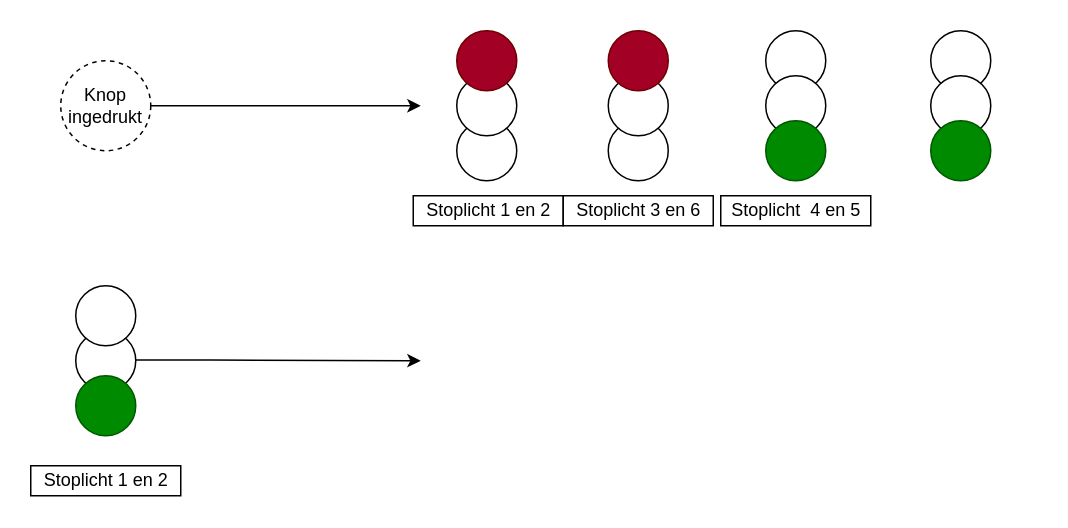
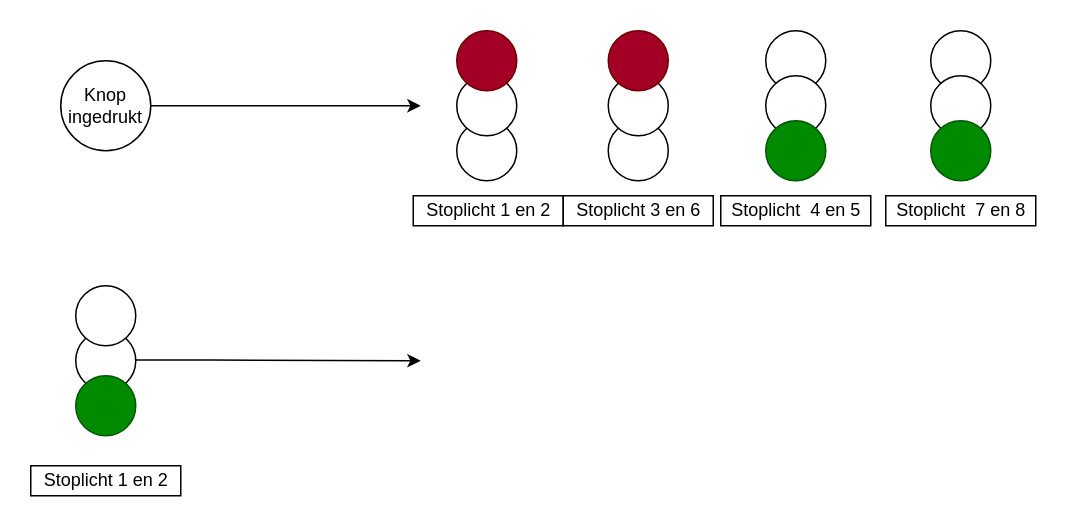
  <mxCell id="0" />
  <mxCell id="1" parent="0" />
  <mxCell id="2" value="" style="ellipse;whiteSpace=wrap;html=1;aspect=fixed;fontColor=default;strokeColor=default;fillColor=default;" vertex="1" parent="1"><mxGeometry x="50" y="220" width="40" height="40" as="geometry" /></mxCell>
  <mxCell id="3" value="" style="ellipse;whiteSpace=wrap;html=1;aspect=fixed;strokeColor=default;fillColor=default;fontColor=default;" vertex="1" parent="1"><mxGeometry x="50" y="190" width="40" height="40" as="geometry" /></mxCell>
  <mxCell id="4" value="" style="ellipse;whiteSpace=wrap;html=1;aspect=fixed;fontColor=default;strokeColor=default;fillColor=default;" vertex="1" parent="1"><mxGeometry x="405" y="80" width="40" height="40" as="geometry" /></mxCell>
  <mxCell id="5" value="" style="ellipse;whiteSpace=wrap;html=1;aspect=fixed;fontColor=default;strokeColor=default;fillColor=default;" vertex="1" parent="1"><mxGeometry x="304" y="80" width="40" height="40" as="geometry" /></mxCell>
  <mxCell id="6" value="" style="ellipse;whiteSpace=wrap;html=1;aspect=fixed;fillColor=default;strokeColor=default;fontColor=default;" vertex="1" parent="1"><mxGeometry x="510" y="20" width="40" height="40" as="geometry" /></mxCell>
  <mxCell id="7" value="" style="ellipse;whiteSpace=wrap;html=1;aspect=fixed;fillColor=default;strokeColor=default;fontColor=default;" vertex="1" parent="1"><mxGeometry x="620" y="20" width="40" height="40" as="geometry" /></mxCell>
- <mxCell id="8" value="Knop&lt;br&gt;ingedrukt" style="ellipse;whiteSpace=wrap;html=1;aspect=fixed;fillColor=default;strokeColor=default;fontColor=default;dashed=1;" vertex="1" parent="1"><mxGeometry x="40" y="40" width="60" height="60" as="geometry" /></mxCell>
+ <mxCell id="8" value="Knop&lt;br&gt;ingedrukt" style="ellipse;whiteSpace=wrap;html=1;aspect=fixed;fillColor=default;strokeColor=default;fontColor=default;" vertex="1" parent="1"><mxGeometry x="40" y="40" width="60" height="60" as="geometry" /></mxCell>
  <mxCell id="9" value="" style="endArrow=classic;html=1;rounded=0;fontColor=default;strokeColor=default;labelBackgroundColor=default;exitX=1;exitY=0.5;exitDx=0;exitDy=0;" edge="1" parent="1" source="8"><mxGeometry width="50" height="50" relative="1" as="geometry"><mxPoint x="300" y="330" as="sourcePoint" /><mxPoint x="280" y="70" as="targetPoint" /><Array as="points"><mxPoint x="150" y="70" /></Array></mxGeometry></mxCell>
  <mxCell id="10" value="" style="ellipse;whiteSpace=wrap;html=1;aspect=fixed;fontColor=default;strokeColor=default;fillColor=default;" vertex="1" parent="1"><mxGeometry x="304" y="50" width="40" height="40" as="geometry" /></mxCell>
  <mxCell id="11" value="Stoplicht 1 en 2" style="text;html=1;align=center;verticalAlign=middle;resizable=0;points=[];autosize=1;strokeColor=default;fillColor=default;fontColor=default;" vertex="1" parent="1"><mxGeometry x="275" y="130" width="100" height="20" as="geometry" /></mxCell>
  <mxCell id="12" value="" style="ellipse;whiteSpace=wrap;html=1;aspect=fixed;strokeColor=#6F0000;fillColor=#a20025;fontColor=#ffffff;" vertex="1" parent="1"><mxGeometry x="304" y="20" width="40" height="40" as="geometry" /></mxCell>
  <mxCell id="13" value="" style="ellipse;whiteSpace=wrap;html=1;aspect=fixed;fontColor=default;strokeColor=default;fillColor=default;" vertex="1" parent="1"><mxGeometry x="405" y="50" width="40" height="40" as="geometry" /></mxCell>
  <mxCell id="14" value="Stoplicht 3 en 6" style="text;html=1;align=center;verticalAlign=middle;resizable=0;points=[];autosize=1;strokeColor=default;fillColor=default;fontColor=default;" vertex="1" parent="1"><mxGeometry x="375" y="130" width="100" height="20" as="geometry" /></mxCell>
  <mxCell id="15" value="" style="ellipse;whiteSpace=wrap;html=1;aspect=fixed;strokeColor=#6F0000;fillColor=#a20025;fontColor=#ffffff;" vertex="1" parent="1"><mxGeometry x="405" y="20" width="40" height="40" as="geometry" /></mxCell>
  <mxCell id="16" value="" style="ellipse;whiteSpace=wrap;html=1;aspect=fixed;fontColor=default;strokeColor=default;fillColor=default;" vertex="1" parent="1"><mxGeometry x="510" y="50" width="40" height="40" as="geometry" /></mxCell>
  <mxCell id="17" value="" style="ellipse;whiteSpace=wrap;html=1;aspect=fixed;fontColor=#ffffff;strokeColor=#005700;fillColor=#008a00;" vertex="1" parent="1"><mxGeometry x="510" y="80" width="40" height="40" as="geometry" /></mxCell>
  <mxCell id="18" value="Stoplicht&amp;nbsp; 4 en 5" style="text;html=1;align=center;verticalAlign=middle;resizable=0;points=[];autosize=1;strokeColor=default;fillColor=default;fontColor=default;" vertex="1" parent="1"><mxGeometry x="480" y="130" width="100" height="20" as="geometry" /></mxCell>
  <mxCell id="19" value="" style="ellipse;whiteSpace=wrap;html=1;aspect=fixed;fontColor=default;strokeColor=default;fillColor=default;" vertex="1" parent="1"><mxGeometry x="620" y="50" width="40" height="40" as="geometry" /></mxCell>
  <mxCell id="20" value="" style="ellipse;whiteSpace=wrap;html=1;aspect=fixed;fontColor=#ffffff;strokeColor=#005700;fillColor=#008a00;" vertex="1" parent="1"><mxGeometry x="620" y="80" width="40" height="40" as="geometry" /></mxCell>
+ <mxCell id="21" value="Stoplicht&amp;nbsp; 7 en 8" style="text;html=1;align=center;verticalAlign=middle;resizable=0;points=[];autosize=1;strokeColor=default;fillColor=default;fontColor=default;" vertex="1" parent="1"><mxGeometry x="590" y="130" width="100" height="20" as="geometry" /></mxCell>
  <mxCell id="22" value="" style="ellipse;whiteSpace=wrap;html=1;aspect=fixed;fontColor=#ffffff;strokeColor=#005700;fillColor=#008a00;" vertex="1" parent="1"><mxGeometry x="50" y="250" width="40" height="40" as="geometry" /></mxCell>
  <mxCell id="23" value="Stoplicht 1 en 2" style="text;html=1;align=center;verticalAlign=middle;resizable=0;points=[];autosize=1;strokeColor=default;fillColor=default;fontColor=default;" vertex="1" parent="1"><mxGeometry x="20" y="310" width="100" height="20" as="geometry" /></mxCell>
  <mxCell id="24" value="" style="endArrow=classic;html=1;rounded=0;fontColor=default;strokeColor=default;labelBackgroundColor=default;exitX=1;exitY=0.5;exitDx=0;exitDy=0;" edge="1" parent="1"><mxGeometry width="50" height="50" relative="1" as="geometry"><mxPoint x="90" y="239.5" as="sourcePoint" /><mxPoint x="280" y="240" as="targetPoint" /><Array as="points"><mxPoint x="140" y="239.5" /></Array></mxGeometry></mxCell>
